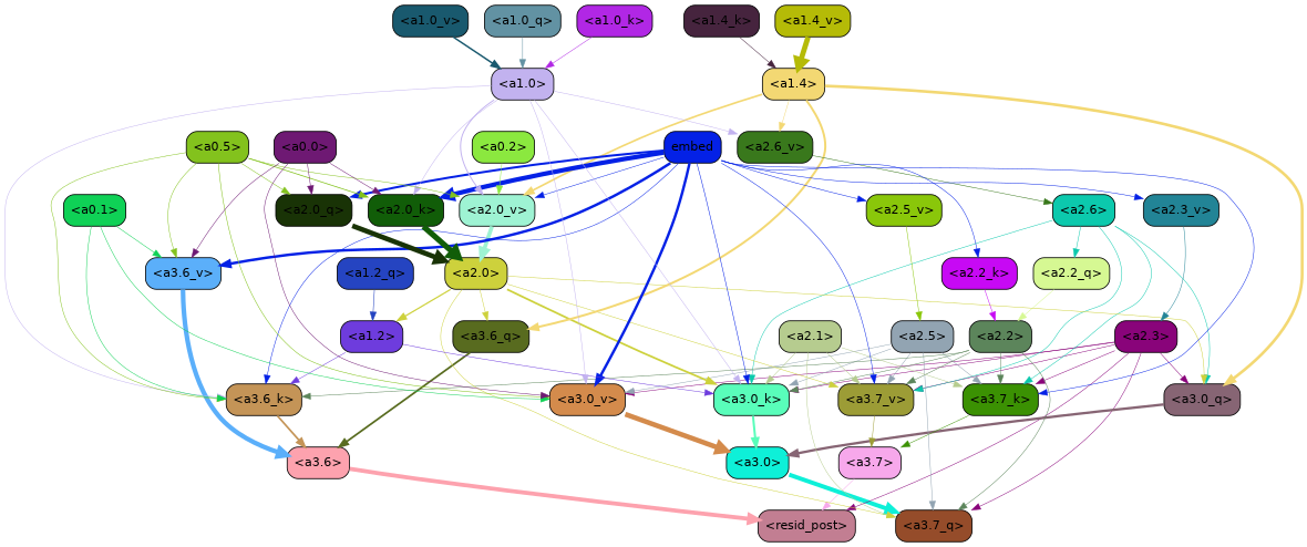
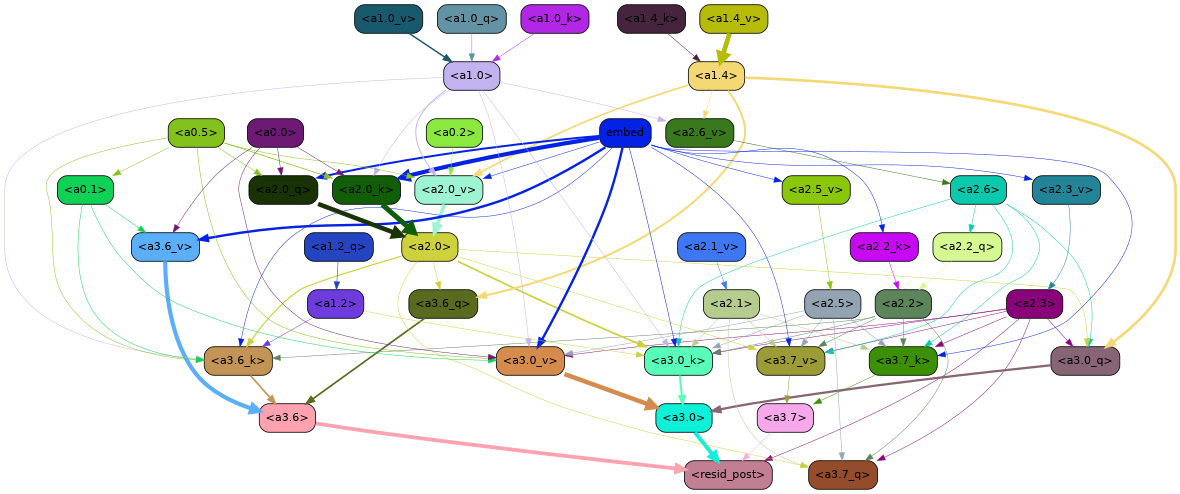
  strict digraph {
    splines=true
    node [color=black fontname=Helvetica shape=box style="filled, rounded"]
    edge [color="#0421e6" penwidth=0.6]
    "<a3.7>" [fillcolor="#f7a8eb"]
    "<resid_post>" [fillcolor="#c27e92"]
    "<a3.6>" [fillcolor="#fda2ae"]
    "<a3.0>" [fillcolor="#0ef0d8"]
    "<a2.3>" [fillcolor="#89047a"]
    "<a3.7_q>" [fillcolor="#954c2a"]
    "<a3.0_q>" [fillcolor="#876574"]
    "<a3.7_k>" [fillcolor="#3b9103"]
    "<a3.0_k>" [fillcolor="#59fdba"]
    "<a3.7_v>" [fillcolor="#9c9c36"]
    "<a3.0_v>" [fillcolor="#d48b4c"]
    "<a3.6_q>" [fillcolor="#586b1f"]
    "<a3.6_k>" [fillcolor="#c49457"]
    "<a3.6_v>" [fillcolor="#5baffa"]
    "<a2.6>" [fillcolor="#0cc9ad"]
    "<a2.2_q>" [fillcolor="#d6f893"]
    "<a2.5>" [fillcolor="#92a4b2"]
    "<a2.2>" [fillcolor="#5c855b"]
    "<a2.1>" [fillcolor="#b6cc8f"]
    "<a2.0>" [fillcolor="#cdd13c"]
    "<a1.4>" [fillcolor="#f3d873"]
    "<a2.6_v>" [fillcolor="#39781c"]
    "<a2.0_v>" [fillcolor="#9ef3d3"]
    embed [fillcolor="#0421e6"]
    "<a2.0_q>" [fillcolor="#193306"]
    "<a2.2_k>" [fillcolor="#c709f4"]
    "<a2.0_k>" [fillcolor="#115d08"]
    "<a2.5_v>" [fillcolor="#8ac70a"]
    "<a2.3_v>" [fillcolor="#228496"]
    "<a1.2>" [fillcolor="#6e3cdd"]
    "<a1.0>" [fillcolor="#c2b2ef"]
    "<a0.5>" [fillcolor="#83c21d"]
    "<a0.1>" [fillcolor="#0fd156"]
    "<a0.0>" [fillcolor="#6e1973"]
+   "<a2.1_v>" [fillcolor="#3d77f3"]
    "<a0.2>" [fillcolor="#8be83f"]
    "<a1.2_q>" [fillcolor="#2544c1"]
    "<a1.0_q>" [fillcolor="#6292a3"]
    "<a1.4_k>" [fillcolor="#46243e"]
    "<a1.0_k>" [fillcolor="#b127e5"]
    "<a1.4_v>" [fillcolor="#b5bb07"]
    "<a1.0_v>" [fillcolor="#19596e"]
    "<a3.7>" -> "<resid_post>" [color="#f7a8eb"]
    "<a3.6>" -> "<resid_post>" [color="#fda2ae" penwidth=4.7534414529800415]
-   "<a3.0>" -> "<a3.7_q>" [color="#0ef0d8" penwidth=4.898576855659485]
+   "<a3.0>" -> "<resid_post>" [color="#0ef0d8" penwidth=4.898576855659485]
    "<a2.3>" -> "<resid_post>" [color="#89047a"]
    "<a2.3>" -> "<a3.7_q>" [color="#89047a"]
    "<a2.3>" -> "<a3.0_q>" [color="#89047a"]
    "<a2.3>" -> "<a3.7_k>" [color="#89047a"]
    "<a2.3>" -> "<a3.0_k>" [color="#89047a"]
    "<a2.3>" -> "<a3.7_v>" [color="#89047a"]
    "<a2.3>" -> "<a3.0_v>" [color="#89047a"]
    "<a3.0_q>" -> "<a3.0>" [color="#876574" penwidth=2.870753765106201]
    "<a3.7_k>" -> "<a3.7>" [color="#3b9103"]
    "<a3.0_k>" -> "<a3.0>" [color="#59fdba" penwidth=2.520303964614868]
    "<a3.7_v>" -> "<a3.7>" [color="#9c9c36"]
    "<a3.0_v>" -> "<a3.0>" [color="#d48b4c" penwidth=5.680712580680847]
    "<a3.6_q>" -> "<a3.6>" [color="#586b1f" penwidth=2.160832464694977]
    "<a3.6_k>" -> "<a3.6>" [color="#c49457" penwidth=2.13908451795578]
    "<a3.6_v>" -> "<a3.6>" [color="#5baffa" penwidth=5.297133803367615]
    "<a2.6>" -> "<a3.0_q>" [color="#0cc9ad"]
    "<a2.6>" -> "<a3.7_k>" [color="#0cc9ad"]
    "<a2.6>" -> "<a3.0_k>" [color="#0cc9ad"]
    "<a2.6>" -> "<a3.7_v>" [color="#0cc9ad"]
    "<a2.6>" -> "<a2.2_q>" [color="#0cc9ad"]
    "<a2.2_q>" -> "<a2.2>" [color="#d6f893"]
    "<a2.5>" -> "<a3.7_q>" [color="#92a4b2"]
    "<a2.5>" -> "<a3.7_k>" [color="#92a4b2"]
    "<a2.5>" -> "<a3.0_k>" [color="#92a4b2"]
    "<a2.5>" -> "<a3.7_v>" [color="#92a4b2"]
    "<a2.5>" -> "<a3.0_v>" [color="#92a4b2"]
    "<a2.2>" -> "<a3.7_q>" [color="#5c855b"]
    "<a2.2>" -> "<a3.7_k>" [color="#5c855b"]
    "<a2.2>" -> "<a3.0_k>" [color="#5c855b"]
    "<a2.2>" -> "<a3.7_v>" [color="#5c855b"]
    "<a2.2>" -> "<a3.6_k>" [color="#5c855b"]
    "<a2.1>" -> "<a3.7_q>" [color="#b6cc8f"]
    "<a2.1>" -> "<a3.7_k>" [color="#b6cc8f"]
    "<a2.1>" -> "<a3.0_k>" [color="#b6cc8f"]
    "<a2.1>" -> "<a3.7_v>" [color="#b6cc8f"]
    "<a2.0>" -> "<a3.7_q>" [color="#cdd13c"]
    "<a2.0>" -> "<a3.0_q>" [color="#cdd13c"]
    "<a2.0>" -> "<a3.0_k>" [color="#cdd13c" penwidth=2.18752121925354]
    "<a2.0>" -> "<a3.7_v>" [color="#cdd13c"]
    "<a2.0>" -> "<a3.6_q>" [color="#cdd13c"]
-   "<a2.0>" -> "<a1.2>" [color="#cdd13c" penwidth=1.4957321882247925]
+   "<a2.0>" -> "<a3.6_k>" [color="#cdd13c" penwidth=1.4957321882247925]
    "<a1.4>" -> "<a3.0_q>" [color="#f3d873" penwidth=3.299744725227356]
    "<a1.4>" -> "<a3.6_q>" [color="#f3d873" penwidth=2.4829938411712646]
    "<a1.4>" -> "<a2.6_v>" [color="#f3d873"]
    "<a1.4>" -> "<a2.0_v>" [color="#f3d873" penwidth=2.092592429369688]
    "<a2.6_v>" -> "<a2.6>" [color="#39781c"]
    "<a2.0_v>" -> "<a2.0>" [color="#9ef3d3" penwidth=4.5695202350616455]
    embed -> "<a3.7_k>"
    embed -> "<a3.0_k>" [penwidth=0.6394047290086746]
    embed -> "<a3.7_v>"
    embed -> "<a3.0_v>" [penwidth=3.0212591886520386]
    embed -> "<a3.6_k>"
    embed -> "<a3.6_v>" [penwidth=3.067279100418091]
    embed -> "<a2.0_v>"
    embed -> "<a2.0_q>" [penwidth=2.5355080366134644]
    embed -> "<a2.2_k>"
    embed -> "<a2.0_k>" [penwidth=5.2180726528167725]
    embed -> "<a2.5_v>"
    embed -> "<a2.3_v>"
    "<a2.0_q>" -> "<a2.0>" [color="#193306" penwidth=5.681910276412964]
    "<a2.2_k>" -> "<a2.2>" [color="#c709f4"]
    "<a2.0_k>" -> "<a2.0>" [color="#115d08" penwidth=6.447777509689331]
    "<a2.5_v>" -> "<a2.5>" [color="#8ac70a"]
    "<a2.3_v>" -> "<a2.3>" [color="#228496"]
-   "<a1.2>" -> "<a3.0_k>" [color="#6e3cdd"]
+   "<a1.2>" -> "<a3.0_k>" [color="#cdd13c"]
    "<a1.2>" -> "<a3.6_k>" [color="#6e3cdd"]
    "<a1.0>" -> "<a3.0_k>" [color="#c2b2ef"]
    "<a1.0>" -> "<a3.0_v>" [color="#c2b2ef"]
    "<a1.0>" -> "<a3.6_k>" [color="#c2b2ef"]
    "<a1.0>" -> "<a2.6_v>" [color="#c2b2ef"]
    "<a1.0>" -> "<a2.0_v>" [color="#c2b2ef" penwidth=1.2132605910301208]
    "<a1.0>" -> "<a2.0_k>" [color="#c2b2ef"]
    "<a0.5>" -> "<a3.0_v>" [color="#83c21d" penwidth=0.648682102560997]
    "<a0.5>" -> "<a3.6_k>" [color="#83c21d"]
-   "<a0.5>" -> "<a3.6_v>" [color="#83c21d"]
+   "<a0.5>" -> "<a0.1>" [color="#83c21d"]
    "<a0.5>" -> "<a2.0_v>" [color="#83c21d"]
    "<a0.5>" -> "<a2.0_q>" [color="#83c21d"]
    "<a0.5>" -> "<a2.0_k>" [color="#83c21d" penwidth=0.9236047863960266]
    "<a0.1>" -> "<a3.0_v>" [color="#0fd156"]
    "<a0.1>" -> "<a3.6_k>" [color="#0fd156"]
    "<a0.1>" -> "<a3.6_v>" [color="#0fd156"]
    "<a0.0>" -> "<a3.0_v>" [color="#6e1973"]
    "<a0.0>" -> "<a3.6_v>" [color="#6e1973"]
    "<a0.0>" -> "<a2.0_q>" [color="#6e1973"]
    "<a0.0>" -> "<a2.0_k>" [color="#6e1973"]
+   "<a2.1_v>" -> "<a2.1>" [color="#3d77f3"]
    "<a0.2>" -> "<a2.0_v>" [color="#8be83f"]
    "<a1.2_q>" -> "<a1.2>" [color="#2544c1" penwidth=0.6769798994064331]
    "<a1.0_q>" -> "<a1.0>" [color="#6292a3"]
    "<a1.4_k>" -> "<a1.4>" [color="#46243e"]
    "<a1.0_k>" -> "<a1.0>" [color="#b127e5"]
    "<a1.4_v>" -> "<a1.4>" [color="#b5bb07" penwidth=6.016597509384155]
    "<a1.0_v>" -> "<a1.0>" [color="#19596e" penwidth=1.8562973737716675]
  }
